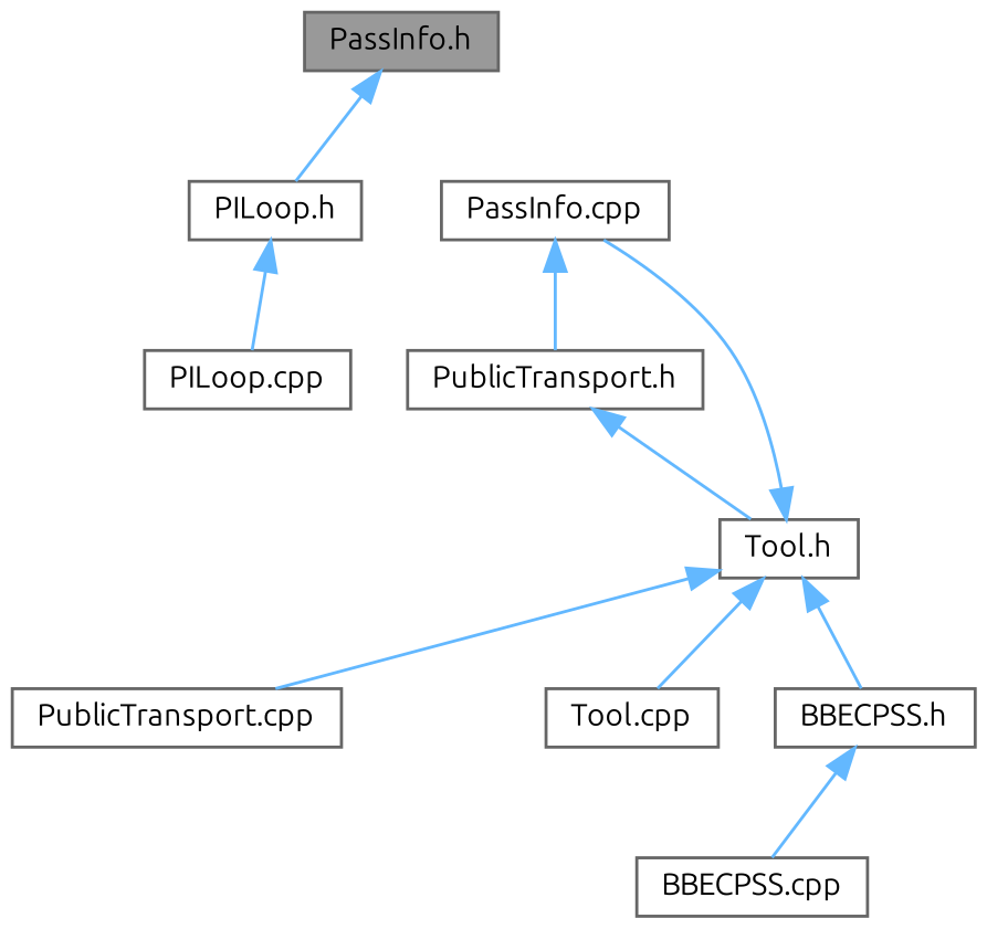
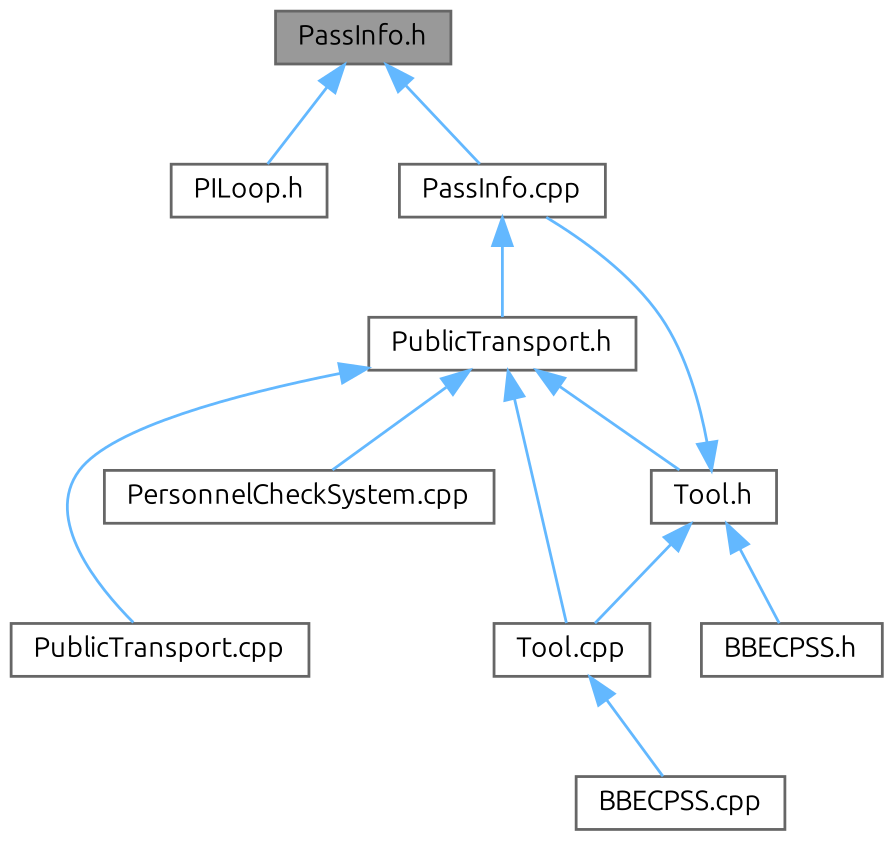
  digraph {
    fontname=Ubuntu
    node [color=grey40 fillcolor=white fontname=Ubuntu fontsize=10 shape=box style=filled]
    edge [color=steelblue1 dir=back fontname=Ubuntu fontsize=10 labelfontname=Helvetica labelfontsize=10 style=solid]
    n1 [color=gray40 fillcolor=grey60 fontcolor=black height=0.2 label="PassInfo.h" width=0.4]
    n2 [height=0.2 label="PILoop.h" width=0.4]
    n3 [height=0.2 label="PassInfo.cpp" width=0.4]
-   n4 [height=0.2 label="PILoop.cpp" width=0.4]
    n5 [height=0.2 label="PublicTransport.h" width=0.4]
+   n6 [height=0.2 label="PersonnelCheckSystem.cpp" width=0.4]
    n7 [height=0.2 label="PublicTransport.cpp" width=0.4]
    n8 [height=0.2 label="Tool.cpp" width=0.4]
    n9 [height=0.2 label="Tool.h" width=0.4]
    n10 [height=0.2 label="BBECPSS.h" width=0.4]
    n11 [height=0.2 label="BBECPSS.cpp" width=0.4]
    n1 -> n2
-   n2 -> n4
+   n1 -> n3
    n3 -> n5
-   n9 -> n7
+   n5 -> n6
+   n5 -> n7
+   n5 -> n8
    n5 -> n9
    n9 -> n3
    n9 -> n8
    n9 -> n10
-   n10 -> n11
+   n8 -> n11
  }
